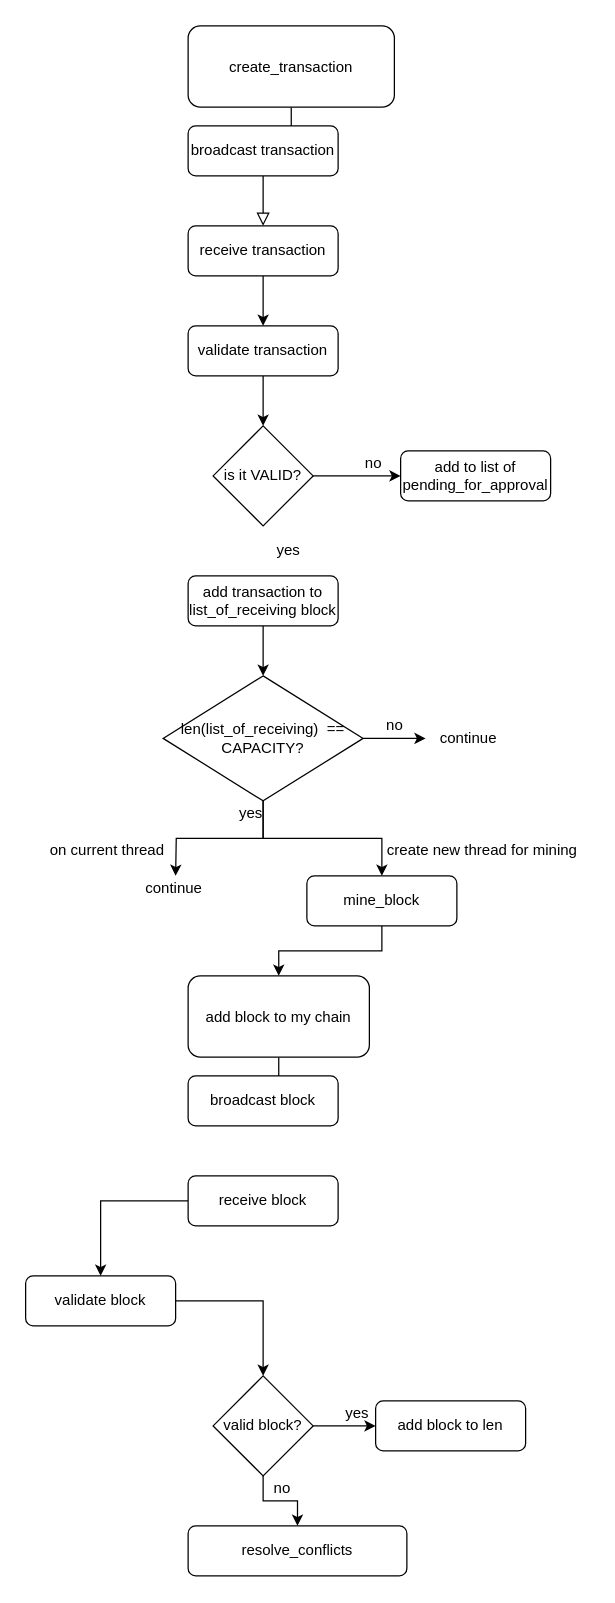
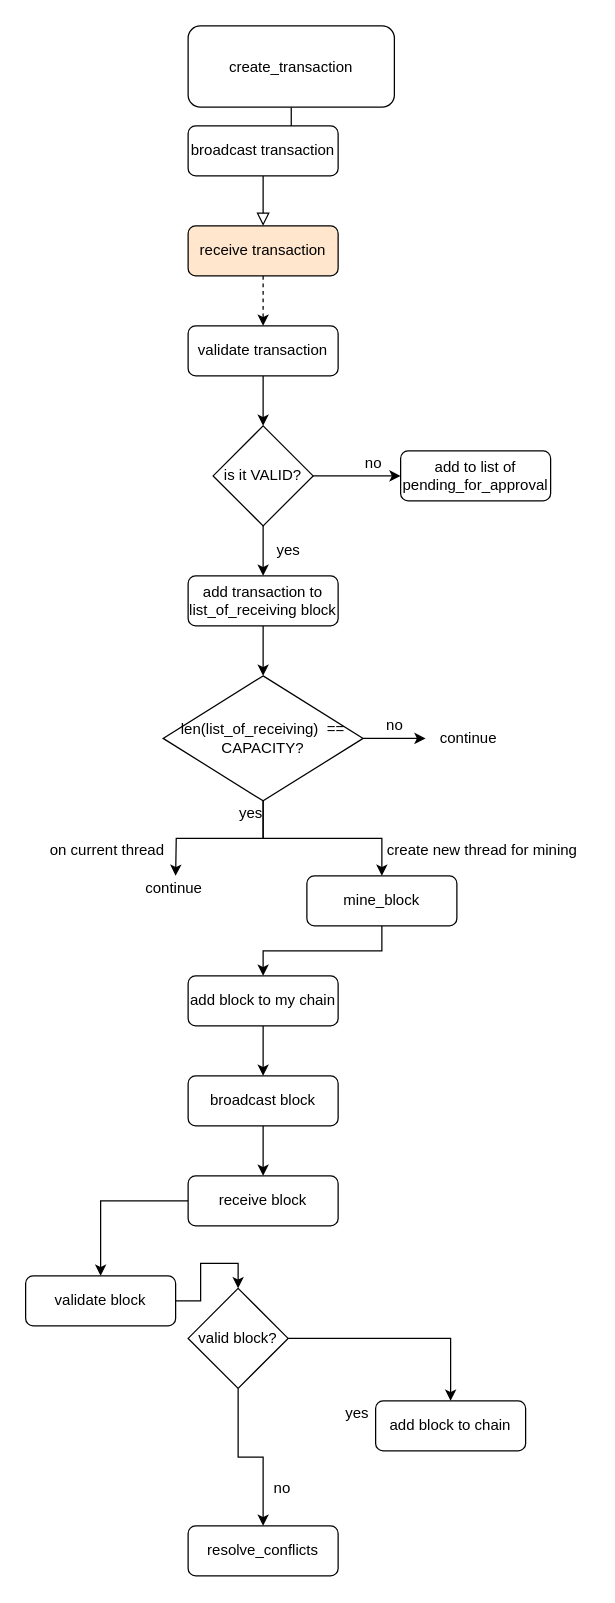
  <mxCell id="0" />
  <mxCell id="1" parent="0" />
  <mxCell id="2" value="" style="rounded=0;html=1;jettySize=auto;orthogonalLoop=1;fontSize=11;endArrow=block;endFill=0;endSize=8;strokeWidth=1;shadow=0;labelBackgroundColor=none;edgeStyle=orthogonalEdgeStyle;entryX=0.5;entryY=0;entryDx=0;entryDy=0;" parent="1" source="3" target="4" edge="1"><mxGeometry relative="1" as="geometry"><mxPoint x="210" y="130" as="targetPoint" /></mxGeometry></mxCell>
  <mxCell id="3" value="create_transaction" style="rounded=1;whiteSpace=wrap;html=1;fontSize=12;glass=0;strokeWidth=1;shadow=0;" parent="1" vertex="1"><mxGeometry x="150" y="20" width="165" height="65" as="geometry" /></mxCell>
  <mxCell id="4" value="broadcast transaction" style="rounded=1;whiteSpace=wrap;html=1;fontSize=12;glass=0;strokeWidth=1;shadow=0;" vertex="1" parent="1"><mxGeometry x="150" y="100" width="120" height="40" as="geometry" /></mxCell>
- <mxCell id="5" style="edgeStyle=orthogonalEdgeStyle;rounded=0;orthogonalLoop=1;jettySize=auto;html=1;entryX=0.5;entryY=0;entryDx=0;entryDy=0;" edge="1" parent="1" source="6" target="9"><mxGeometry relative="1" as="geometry" /></mxCell>
- <mxCell id="6" value="receive transaction" style="rounded=1;whiteSpace=wrap;html=1;fontSize=12;glass=0;strokeWidth=1;shadow=0;" vertex="1" parent="1"><mxGeometry x="150" y="180" width="120" height="40" as="geometry" /></mxCell>
+ <mxCell id="5" style="edgeStyle=orthogonalEdgeStyle;rounded=0;orthogonalLoop=1;jettySize=auto;html=1;entryX=0.5;entryY=0;entryDx=0;entryDy=0;dashed=1;" edge="1" parent="1" source="6" target="9"><mxGeometry relative="1" as="geometry" /></mxCell>
+ <mxCell id="6" value="receive transaction" style="rounded=1;whiteSpace=wrap;html=1;fontSize=12;glass=0;strokeWidth=1;shadow=0;fillColor=#ffe6cc;" vertex="1" parent="1"><mxGeometry x="150" y="180" width="120" height="40" as="geometry" /></mxCell>
  <mxCell id="7" value="" style="rounded=0;html=1;jettySize=auto;orthogonalLoop=1;fontSize=11;endArrow=block;endFill=0;endSize=8;strokeWidth=1;shadow=0;labelBackgroundColor=none;edgeStyle=orthogonalEdgeStyle;entryX=0.5;entryY=0;entryDx=0;entryDy=0;exitX=0.5;exitY=1;exitDx=0;exitDy=0;" edge="1" parent="1" source="4" target="6"><mxGeometry relative="1" as="geometry"><mxPoint x="220" y="70" as="sourcePoint" /><mxPoint x="220" y="110" as="targetPoint" /></mxGeometry></mxCell>
  <mxCell id="8" value="" style="edgeStyle=orthogonalEdgeStyle;rounded=0;orthogonalLoop=1;jettySize=auto;html=1;entryX=0.5;entryY=0;entryDx=0;entryDy=0;" edge="1" parent="1" source="9" target="12"><mxGeometry relative="1" as="geometry"><mxPoint x="210" y="320" as="targetPoint" /></mxGeometry></mxCell>
  <mxCell id="9" value="validate transaction" style="rounded=1;whiteSpace=wrap;html=1;fontSize=12;glass=0;strokeWidth=1;shadow=0;" vertex="1" parent="1"><mxGeometry x="150" y="260" width="120" height="40" as="geometry" /></mxCell>
+ <mxCell id="10" style="edgeStyle=orthogonalEdgeStyle;rounded=0;orthogonalLoop=1;jettySize=auto;html=1;entryX=0.5;entryY=0;entryDx=0;entryDy=0;" edge="1" parent="1" source="12" target="14"><mxGeometry relative="1" as="geometry" /></mxCell>
  <mxCell id="11" style="edgeStyle=orthogonalEdgeStyle;rounded=0;orthogonalLoop=1;jettySize=auto;html=1;entryX=0;entryY=0.5;entryDx=0;entryDy=0;" edge="1" parent="1" source="12" target="16"><mxGeometry relative="1" as="geometry"><mxPoint x="310" y="380" as="targetPoint" /></mxGeometry></mxCell>
  <mxCell id="12" value="is it VALID?" style="rhombus;whiteSpace=wrap;html=1;" vertex="1" parent="1"><mxGeometry x="170" y="340" width="80" height="80" as="geometry" /></mxCell>
  <mxCell id="13" style="edgeStyle=orthogonalEdgeStyle;rounded=0;orthogonalLoop=1;jettySize=auto;html=1;entryX=0.5;entryY=0;entryDx=0;entryDy=0;" edge="1" parent="1" source="14" target="20"><mxGeometry relative="1" as="geometry" /></mxCell>
  <mxCell id="14" value="add transaction to list_of_receiving block" style="rounded=1;whiteSpace=wrap;html=1;fontSize=12;glass=0;strokeWidth=1;shadow=0;" vertex="1" parent="1"><mxGeometry x="150" y="460" width="120" height="40" as="geometry" /></mxCell>
  <mxCell id="15" value="yes" style="text;html=1;align=center;verticalAlign=middle;resizable=0;points=[];autosize=1;" vertex="1" parent="1"><mxGeometry x="215" y="430" width="30" height="20" as="geometry" /></mxCell>
  <mxCell id="16" value="add to list of pending_for_approval" style="rounded=1;whiteSpace=wrap;html=1;fontSize=12;glass=0;strokeWidth=1;shadow=0;" vertex="1" parent="1"><mxGeometry x="320" y="360" width="120" height="40" as="geometry" /></mxCell>
  <mxCell id="17" value="no" style="text;html=1;align=center;verticalAlign=middle;resizable=0;points=[];autosize=1;" vertex="1" parent="1"><mxGeometry x="283" y="360" width="30" height="20" as="geometry" /></mxCell>
  <mxCell id="18" style="edgeStyle=orthogonalEdgeStyle;rounded=0;orthogonalLoop=1;jettySize=auto;html=1;" edge="1" parent="1" source="20"><mxGeometry relative="1" as="geometry"><mxPoint x="340" y="590" as="targetPoint" /></mxGeometry></mxCell>
  <mxCell id="19" style="edgeStyle=orthogonalEdgeStyle;rounded=0;orthogonalLoop=1;jettySize=auto;html=1;entryX=0.5;entryY=0;entryDx=0;entryDy=0;" edge="1" parent="1" source="20"><mxGeometry relative="1" as="geometry"><mxPoint x="140" y="700" as="targetPoint" /></mxGeometry></mxCell>
  <mxCell id="20" value="len(list_of_receiving)&amp;nbsp; == CAPACITY?" style="rhombus;whiteSpace=wrap;html=1;" vertex="1" parent="1"><mxGeometry x="130" y="540" width="160" height="100" as="geometry" /></mxCell>
  <mxCell id="21" value="no" style="text;html=1;align=center;verticalAlign=middle;resizable=0;points=[];autosize=1;" vertex="1" parent="1"><mxGeometry x="300" y="570" width="30" height="20" as="geometry" /></mxCell>
  <mxCell id="22" value="continue" style="text;html=1;align=center;verticalAlign=middle;resizable=0;points=[];autosize=1;" vertex="1" parent="1"><mxGeometry x="344" y="580" width="60" height="20" as="geometry" /></mxCell>
  <mxCell id="23" value="continue&amp;nbsp;" style="text;html=1;align=center;verticalAlign=middle;resizable=0;points=[];autosize=1;" vertex="1" parent="1"><mxGeometry x="110" y="700" width="60" height="20" as="geometry" /></mxCell>
  <mxCell id="24" style="edgeStyle=orthogonalEdgeStyle;rounded=0;orthogonalLoop=1;jettySize=auto;html=1;entryX=0.5;entryY=0;entryDx=0;entryDy=0;" edge="1" parent="1" source="20" target="27"><mxGeometry relative="1" as="geometry" /></mxCell>
  <mxCell id="25" value="yes" style="text;html=1;align=center;verticalAlign=middle;resizable=0;points=[];autosize=1;" vertex="1" parent="1"><mxGeometry x="185" y="640" width="30" height="20" as="geometry" /></mxCell>
  <mxCell id="26" style="edgeStyle=orthogonalEdgeStyle;rounded=0;orthogonalLoop=1;jettySize=auto;html=1;entryX=0.5;entryY=0;entryDx=0;entryDy=0;" edge="1" parent="1" source="27" target="31"><mxGeometry relative="1" as="geometry" /></mxCell>
  <mxCell id="27" value="mine_block" style="rounded=1;whiteSpace=wrap;html=1;fontSize=12;glass=0;strokeWidth=1;shadow=0;" vertex="1" parent="1"><mxGeometry x="245" y="700" width="120" height="40" as="geometry" /></mxCell>
  <mxCell id="28" value="on current thread" style="text;html=1;align=center;verticalAlign=middle;resizable=0;points=[];autosize=1;" vertex="1" parent="1"><mxGeometry x="30" y="670" width="110" height="20" as="geometry" /></mxCell>
  <mxCell id="29" value="create new thread for mining" style="text;html=1;align=center;verticalAlign=middle;resizable=0;points=[];autosize=1;" vertex="1" parent="1"><mxGeometry x="300" y="670" width="170" height="20" as="geometry" /></mxCell>
  <mxCell id="30" style="edgeStyle=orthogonalEdgeStyle;rounded=0;orthogonalLoop=1;jettySize=auto;html=1;entryX=0.5;entryY=0;entryDx=0;entryDy=0;" edge="1" parent="1" source="31" target="33"><mxGeometry relative="1" as="geometry" /></mxCell>
- <mxCell id="31" value="add block to my chain" style="rounded=1;whiteSpace=wrap;html=1;fontSize=12;glass=0;strokeWidth=1;shadow=0;" vertex="1" parent="1"><mxGeometry x="150" y="780" width="145" height="65" as="geometry" /></mxCell>
+ <mxCell id="31" value="add block to my chain" style="rounded=1;whiteSpace=wrap;html=1;fontSize=12;glass=0;strokeWidth=1;shadow=0;" vertex="1" parent="1"><mxGeometry x="150" y="780" width="120" height="40" as="geometry" /></mxCell>
+ <mxCell id="32" value="" style="edgeStyle=orthogonalEdgeStyle;rounded=0;orthogonalLoop=1;jettySize=auto;html=1;" edge="1" parent="1" source="33" target="35"><mxGeometry relative="1" as="geometry" /></mxCell>
  <mxCell id="33" value="broadcast block" style="rounded=1;whiteSpace=wrap;html=1;fontSize=12;glass=0;strokeWidth=1;shadow=0;" vertex="1" parent="1"><mxGeometry x="150" y="860" width="120" height="40" as="geometry" /></mxCell>
  <mxCell id="34" value="" style="edgeStyle=orthogonalEdgeStyle;rounded=0;orthogonalLoop=1;jettySize=auto;html=1;" edge="1" parent="1" source="35" target="37"><mxGeometry relative="1" as="geometry" /></mxCell>
  <mxCell id="35" value="receive block" style="rounded=1;whiteSpace=wrap;html=1;fontSize=12;glass=0;strokeWidth=1;shadow=0;" vertex="1" parent="1"><mxGeometry x="150" y="940" width="120" height="40" as="geometry" /></mxCell>
  <mxCell id="36" style="edgeStyle=orthogonalEdgeStyle;rounded=0;orthogonalLoop=1;jettySize=auto;html=1;entryX=0.5;entryY=0;entryDx=0;entryDy=0;" edge="1" parent="1" source="37" target="40"><mxGeometry relative="1" as="geometry" /></mxCell>
  <mxCell id="37" value="validate block" style="rounded=1;whiteSpace=wrap;html=1;fontSize=12;glass=0;strokeWidth=1;shadow=0;" vertex="1" parent="1"><mxGeometry x="20" y="1020" width="120" height="40" as="geometry" /></mxCell>
  <mxCell id="38" value="" style="edgeStyle=orthogonalEdgeStyle;rounded=0;orthogonalLoop=1;jettySize=auto;html=1;" edge="1" parent="1" source="40" target="41"><mxGeometry relative="1" as="geometry" /></mxCell>
  <mxCell id="39" value="" style="edgeStyle=orthogonalEdgeStyle;rounded=0;orthogonalLoop=1;jettySize=auto;html=1;" edge="1" parent="1" source="40" target="43"><mxGeometry relative="1" as="geometry" /></mxCell>
- <mxCell id="40" value="valid block?" style="rhombus;whiteSpace=wrap;html=1;" vertex="1" parent="1"><mxGeometry x="170" y="1100" width="80" height="80" as="geometry" /></mxCell>
- <mxCell id="41" value="add block to len" style="rounded=1;whiteSpace=wrap;html=1;fontSize=12;glass=0;strokeWidth=1;shadow=0;" vertex="1" parent="1"><mxGeometry x="300" y="1120" width="120" height="40" as="geometry" /></mxCell>
+ <mxCell id="40" value="valid block?" style="rhombus;whiteSpace=wrap;html=1;" vertex="1" parent="1"><mxGeometry x="150" y="1030" width="80" height="80" as="geometry" /></mxCell>
+ <mxCell id="41" value="add block to chain" style="rounded=1;whiteSpace=wrap;html=1;fontSize=12;glass=0;strokeWidth=1;shadow=0;" vertex="1" parent="1"><mxGeometry x="300" y="1120" width="120" height="40" as="geometry" /></mxCell>
  <mxCell id="42" value="yes" style="text;html=1;align=center;verticalAlign=middle;resizable=0;points=[];autosize=1;" vertex="1" parent="1"><mxGeometry x="270" y="1120" width="30" height="20" as="geometry" /></mxCell>
- <mxCell id="43" value="resolve_conflicts" style="rounded=1;whiteSpace=wrap;html=1;fontSize=12;glass=0;strokeWidth=1;shadow=0;" vertex="1" parent="1"><mxGeometry x="150" y="1220" width="175" height="40" as="geometry" /></mxCell>
+ <mxCell id="43" value="resolve_conflicts" style="rounded=1;whiteSpace=wrap;html=1;fontSize=12;glass=0;strokeWidth=1;shadow=0;" vertex="1" parent="1"><mxGeometry x="150" y="1220" width="120" height="40" as="geometry" /></mxCell>
  <mxCell id="44" value="no" style="text;html=1;align=center;verticalAlign=middle;resizable=0;points=[];autosize=1;" vertex="1" parent="1"><mxGeometry x="210" y="1180" width="30" height="20" as="geometry" /></mxCell>
